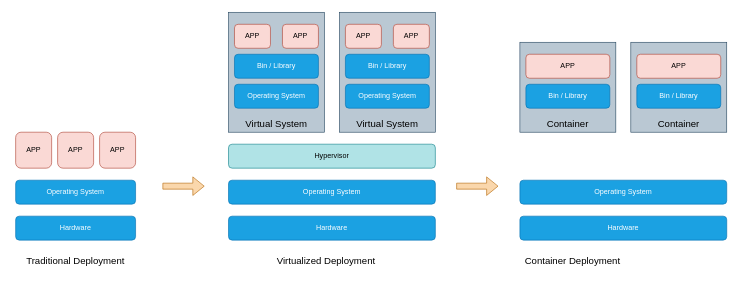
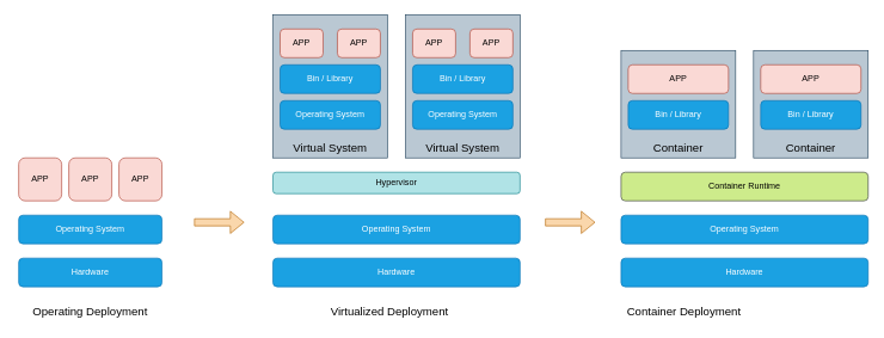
  <mxCell id="0" />
  <mxCell id="1" parent="0" />
  <mxCell id="2" value="" style="rounded=0;whiteSpace=wrap;html=1;fillColor=#bac8d3;strokeColor=#23445d;" vertex="1" parent="1"><mxGeometry x="380" y="20" width="160" height="200" as="geometry" /></mxCell>
  <mxCell id="3" value="Hardware" style="rounded=1;whiteSpace=wrap;html=1;fillColor=#1ba1e2;strokeColor=#006EAF;fontColor=#ffffff;" vertex="1" parent="1"><mxGeometry x="25" y="360" width="200" height="40" as="geometry" /></mxCell>
- <mxCell id="4" value="Traditional Deployment" style="text;html=1;strokeColor=none;fillColor=none;align=center;verticalAlign=middle;whiteSpace=wrap;rounded=0;fontSize=16;" vertex="1" parent="1"><mxGeometry x="20" y="420" width="210" height="30" as="geometry" /></mxCell>
+ <mxCell id="4" value="Operating Deployment" style="text;html=1;strokeColor=none;fillColor=none;align=center;verticalAlign=middle;whiteSpace=wrap;rounded=0;fontSize=16;" vertex="1" parent="1"><mxGeometry x="20" y="420" width="210" height="30" as="geometry" /></mxCell>
  <mxCell id="5" value="Operating System" style="rounded=1;whiteSpace=wrap;html=1;fillColor=#1ba1e2;strokeColor=#006EAF;fontColor=#ffffff;" vertex="1" parent="1"><mxGeometry x="25" y="300" width="200" height="40" as="geometry" /></mxCell>
  <mxCell id="6" value="APP" style="rounded=1;whiteSpace=wrap;html=1;fillColor=#fad9d5;strokeColor=#ae4132;" vertex="1" parent="1"><mxGeometry x="25" y="220" width="60" height="60" as="geometry" /></mxCell>
  <mxCell id="7" value="APP" style="rounded=1;whiteSpace=wrap;html=1;fillColor=#fad9d5;strokeColor=#ae4132;" vertex="1" parent="1"><mxGeometry x="165" y="220" width="60" height="60" as="geometry" /></mxCell>
  <mxCell id="8" value="APP" style="rounded=1;whiteSpace=wrap;html=1;fillColor=#fad9d5;strokeColor=#ae4132;" vertex="1" parent="1"><mxGeometry x="95" y="220" width="60" height="60" as="geometry" /></mxCell>
  <mxCell id="9" value="Hardware" style="rounded=1;whiteSpace=wrap;html=1;fillColor=#1ba1e2;strokeColor=#006EAF;fontColor=#ffffff;" vertex="1" parent="1"><mxGeometry x="380" y="360" width="345" height="40" as="geometry" /></mxCell>
  <mxCell id="10" value="Virtualized Deployment" style="text;html=1;strokeColor=none;fillColor=none;align=center;verticalAlign=middle;whiteSpace=wrap;rounded=0;fontSize=16;" vertex="1" parent="1"><mxGeometry x="437.5" y="420" width="210" height="30" as="geometry" /></mxCell>
  <mxCell id="11" value="Operating System" style="rounded=1;whiteSpace=wrap;html=1;fillColor=#1ba1e2;strokeColor=#006EAF;fontColor=#ffffff;" vertex="1" parent="1"><mxGeometry x="380" y="300" width="345" height="40" as="geometry" /></mxCell>
- <mxCell id="12" value="Hypervisor" style="rounded=1;whiteSpace=wrap;html=1;fillColor=#b0e3e6;strokeColor=#0e8088;" vertex="1" parent="1"><mxGeometry x="380" y="240" width="345" height="40" as="geometry" /></mxCell>
+ <mxCell id="12" value="Hypervisor" style="rounded=1;whiteSpace=wrap;html=1;fillColor=#b0e3e6;strokeColor=#0e8088;" vertex="1" parent="1"><mxGeometry x="380" y="240" width="345" height="30" as="geometry" /></mxCell>
  <mxCell id="13" value="Operating System" style="rounded=1;whiteSpace=wrap;html=1;fillColor=#1ba1e2;strokeColor=#006EAF;fontColor=#ffffff;" vertex="1" parent="1"><mxGeometry x="390" y="140" width="140" height="40" as="geometry" /></mxCell>
  <mxCell id="14" value="Bin / Library" style="rounded=1;whiteSpace=wrap;html=1;fillColor=#1ba1e2;strokeColor=#006EAF;fontColor=#ffffff;" vertex="1" parent="1"><mxGeometry x="390" y="90" width="140" height="40" as="geometry" /></mxCell>
  <mxCell id="15" value="APP" style="rounded=1;whiteSpace=wrap;html=1;fillColor=#fad9d5;strokeColor=#ae4132;" vertex="1" parent="1"><mxGeometry x="390" y="40" width="60" height="40" as="geometry" /></mxCell>
  <mxCell id="16" value="APP" style="rounded=1;whiteSpace=wrap;html=1;fillColor=#fad9d5;strokeColor=#ae4132;" vertex="1" parent="1"><mxGeometry x="470" y="40" width="60" height="40" as="geometry" /></mxCell>
  <mxCell id="17" value="Virtual System" style="text;html=1;strokeColor=none;fillColor=none;align=center;verticalAlign=middle;whiteSpace=wrap;rounded=0;fontSize=16;" vertex="1" parent="1"><mxGeometry x="400" y="190" width="120" height="30" as="geometry" /></mxCell>
  <mxCell id="18" value="" style="rounded=0;whiteSpace=wrap;html=1;fillColor=#bac8d3;strokeColor=#23445d;" vertex="1" parent="1"><mxGeometry x="565" y="20" width="160" height="200" as="geometry" /></mxCell>
  <mxCell id="19" value="Operating System" style="rounded=1;whiteSpace=wrap;html=1;fillColor=#1ba1e2;strokeColor=#006EAF;fontColor=#ffffff;" vertex="1" parent="1"><mxGeometry x="575" y="140" width="140" height="40" as="geometry" /></mxCell>
  <mxCell id="20" value="Bin / Library" style="rounded=1;whiteSpace=wrap;html=1;fillColor=#1ba1e2;strokeColor=#006EAF;fontColor=#ffffff;" vertex="1" parent="1"><mxGeometry x="575" y="90" width="140" height="40" as="geometry" /></mxCell>
  <mxCell id="21" value="APP" style="rounded=1;whiteSpace=wrap;html=1;fillColor=#fad9d5;strokeColor=#ae4132;" vertex="1" parent="1"><mxGeometry x="575" y="40" width="60" height="40" as="geometry" /></mxCell>
  <mxCell id="22" value="APP" style="rounded=1;whiteSpace=wrap;html=1;fillColor=#fad9d5;strokeColor=#ae4132;" vertex="1" parent="1"><mxGeometry x="655" y="40" width="60" height="40" as="geometry" /></mxCell>
  <mxCell id="23" value="Virtual System" style="text;html=1;strokeColor=none;fillColor=none;align=center;verticalAlign=middle;whiteSpace=wrap;rounded=0;fontSize=16;" vertex="1" parent="1"><mxGeometry x="585" y="190" width="120" height="30" as="geometry" /></mxCell>
  <mxCell id="24" value="" style="shape=flexArrow;endArrow=classic;html=1;rounded=0;fillColor=#fad7ac;strokeColor=#b46504;" edge="1" parent="1"><mxGeometry width="50" height="50" relative="1" as="geometry"><mxPoint x="270" y="310" as="sourcePoint" /><mxPoint x="340" y="310" as="targetPoint" /></mxGeometry></mxCell>
  <mxCell id="25" value="" style="shape=flexArrow;endArrow=classic;html=1;rounded=0;fillColor=#fad7ac;strokeColor=#b46504;" edge="1" parent="1"><mxGeometry width="50" height="50" relative="1" as="geometry"><mxPoint x="760" y="310" as="sourcePoint" /><mxPoint x="830" y="310" as="targetPoint" /></mxGeometry></mxCell>
  <mxCell id="26" value="Hardware" style="rounded=1;whiteSpace=wrap;html=1;fillColor=#1ba1e2;strokeColor=#006EAF;fontColor=#ffffff;" vertex="1" parent="1"><mxGeometry x="866" y="360" width="345" height="40" as="geometry" /></mxCell>
  <mxCell id="27" value="Container Deployment" style="text;html=1;strokeColor=none;fillColor=none;align=center;verticalAlign=middle;whiteSpace=wrap;rounded=0;fontSize=16;" vertex="1" parent="1"><mxGeometry x="848.5" y="420" width="210" height="30" as="geometry" /></mxCell>
  <mxCell id="28" value="Operating System" style="rounded=1;whiteSpace=wrap;html=1;fillColor=#1ba1e2;strokeColor=#006EAF;fontColor=#ffffff;" vertex="1" parent="1"><mxGeometry x="866" y="300" width="345" height="40" as="geometry" /></mxCell>
+ <mxCell id="29" value="Container Runtime" style="rounded=1;whiteSpace=wrap;html=1;fillColor=#cdeb8b;strokeColor=#36393d;" vertex="1" parent="1"><mxGeometry x="866" y="240" width="345" height="40" as="geometry" /></mxCell>
  <mxCell id="30" value="" style="rounded=0;whiteSpace=wrap;html=1;fillColor=#bac8d3;strokeColor=#23445d;" vertex="1" parent="1"><mxGeometry x="866" y="70" width="160" height="150" as="geometry" /></mxCell>
  <mxCell id="31" value="Bin / Library" style="rounded=1;whiteSpace=wrap;html=1;fillColor=#1ba1e2;strokeColor=#006EAF;fontColor=#ffffff;" vertex="1" parent="1"><mxGeometry x="876" y="140" width="140" height="40" as="geometry" /></mxCell>
  <mxCell id="32" value="APP" style="rounded=1;whiteSpace=wrap;html=1;fillColor=#fad9d5;strokeColor=#ae4132;" vertex="1" parent="1"><mxGeometry x="876" y="90" width="140" height="40" as="geometry" /></mxCell>
  <mxCell id="33" value="Container" style="text;html=1;strokeColor=none;fillColor=none;align=center;verticalAlign=middle;whiteSpace=wrap;rounded=0;fontSize=16;" vertex="1" parent="1"><mxGeometry x="886" y="190" width="120" height="30" as="geometry" /></mxCell>
  <mxCell id="34" value="" style="rounded=0;whiteSpace=wrap;html=1;fillColor=#bac8d3;strokeColor=#23445d;" vertex="1" parent="1"><mxGeometry x="1051" y="70" width="160" height="150" as="geometry" /></mxCell>
  <mxCell id="35" value="Bin / Library" style="rounded=1;whiteSpace=wrap;html=1;fillColor=#1ba1e2;strokeColor=#006EAF;fontColor=#ffffff;" vertex="1" parent="1"><mxGeometry x="1061" y="140" width="140" height="40" as="geometry" /></mxCell>
  <mxCell id="36" value="APP" style="rounded=1;whiteSpace=wrap;html=1;fillColor=#fad9d5;strokeColor=#ae4132;" vertex="1" parent="1"><mxGeometry x="1061" y="90" width="140" height="40" as="geometry" /></mxCell>
  <mxCell id="37" value="Container" style="text;html=1;strokeColor=none;fillColor=none;align=center;verticalAlign=middle;whiteSpace=wrap;rounded=0;fontSize=16;" vertex="1" parent="1"><mxGeometry x="1071" y="190" width="120" height="30" as="geometry" /></mxCell>
